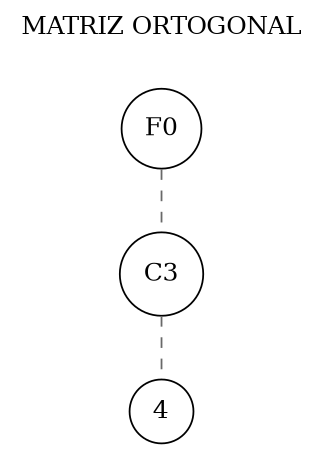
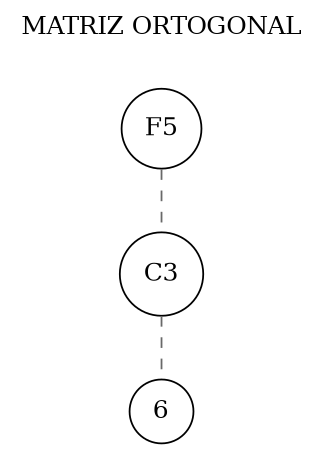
  graph {
    label="MATRIZ ORTOGONAL"
    labelloc=t
    rank=same
    node [shape=circle]
    edge [color=dimgrey style=dashed weight=1000]
-   F5 [label=F0]
+   F5
    C3
-   6 [label=4]
+   6
    F5 -- C3
    C3 -- 6
  }
